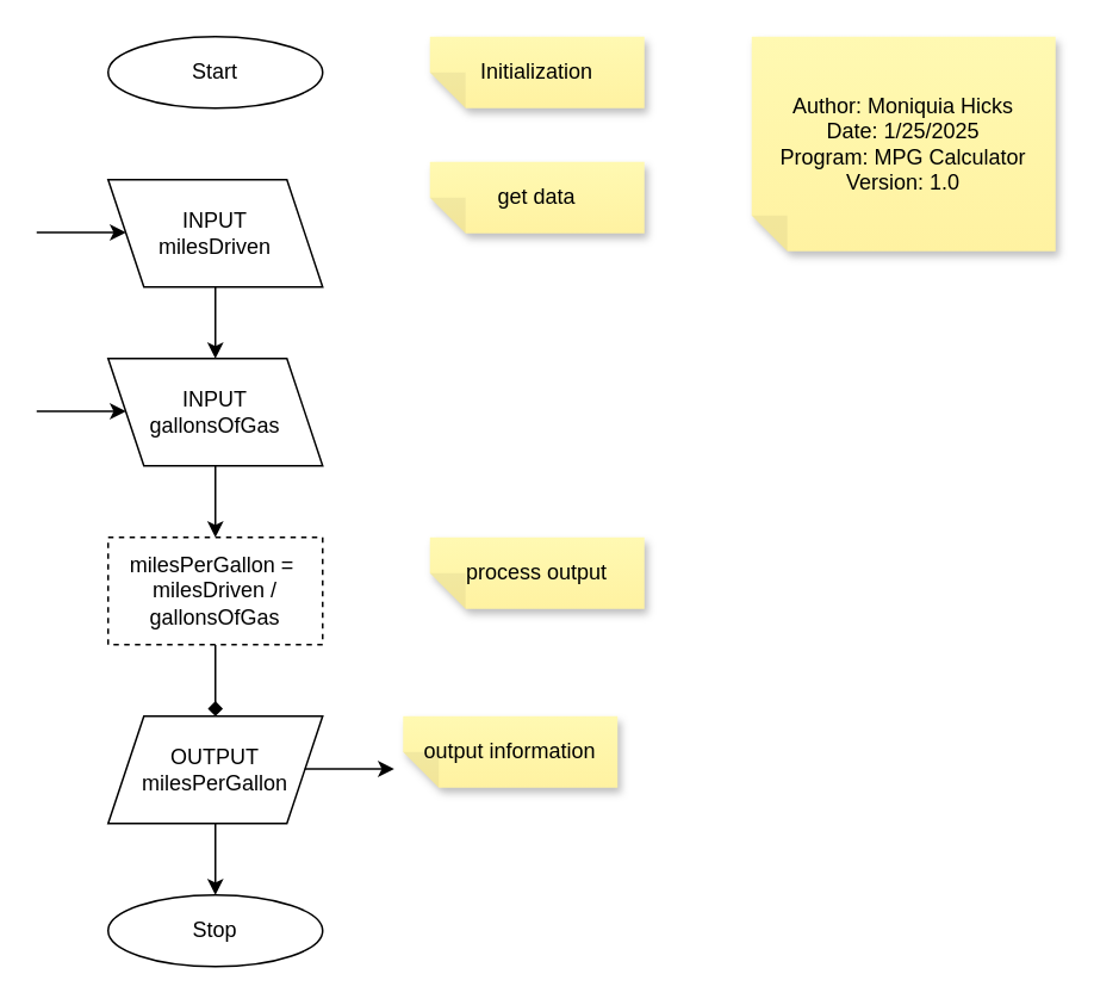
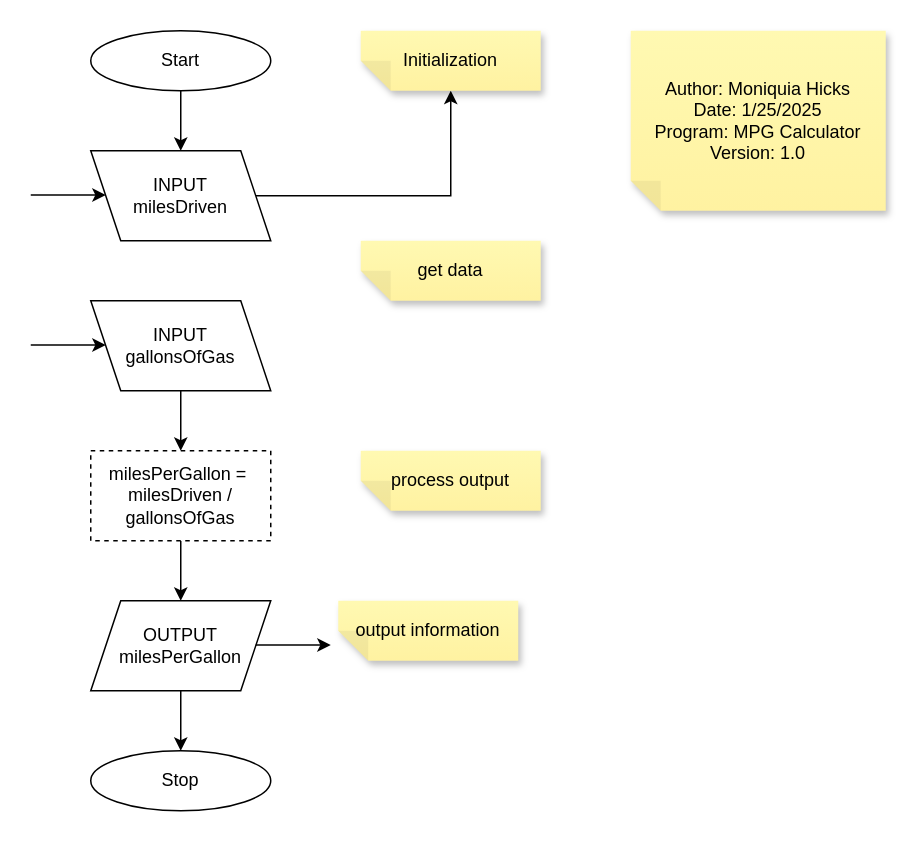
  <mxCell id="0" />
  <mxCell id="1" parent="0" />
+ <mxCell id="2" value="" style="edgeStyle=orthogonalEdgeStyle;rounded=0;orthogonalLoop=1;jettySize=auto;html=1;" parent="1" source="3" target="5" edge="1"><mxGeometry relative="1" as="geometry" /></mxCell>
  <mxCell id="3" value="Start" style="ellipse;whiteSpace=wrap;html=1;" parent="1" vertex="1"><mxGeometry x="60" y="20" width="120" height="40" as="geometry" /></mxCell>
- <mxCell id="4" value="" style="edgeStyle=orthogonalEdgeStyle;rounded=0;orthogonalLoop=1;jettySize=auto;html=1;" parent="1" source="5" target="7" edge="1"><mxGeometry relative="1" as="geometry" /></mxCell>
+ <mxCell id="4" value="" style="edgeStyle=orthogonalEdgeStyle;rounded=0;orthogonalLoop=1;jettySize=auto;html=1;" parent="1" source="5" target="14" edge="1"><mxGeometry relative="1" as="geometry" /></mxCell>
  <mxCell id="5" value="INPUT&lt;div&gt;milesDriven&lt;/div&gt;" style="shape=parallelogram;perimeter=parallelogramPerimeter;whiteSpace=wrap;html=1;fixedSize=1;flipV=1;" parent="1" vertex="1"><mxGeometry x="60" y="100" width="120" height="60" as="geometry" /></mxCell>
  <mxCell id="6" value="" style="edgeStyle=orthogonalEdgeStyle;rounded=0;orthogonalLoop=1;jettySize=auto;html=1;" parent="1" source="7" target="9" edge="1"><mxGeometry relative="1" as="geometry" /></mxCell>
  <mxCell id="7" value="INPUT&lt;div&gt;gallonsOfGas&lt;/div&gt;" style="shape=parallelogram;perimeter=parallelogramPerimeter;whiteSpace=wrap;html=1;fixedSize=1;flipV=1;" parent="1" vertex="1"><mxGeometry x="60" y="200" width="120" height="60" as="geometry" /></mxCell>
- <mxCell id="8" value="" style="edgeStyle=orthogonalEdgeStyle;rounded=0;orthogonalLoop=1;jettySize=auto;html=1;endArrow=diamond;" parent="1" source="9" target="11" edge="1"><mxGeometry relative="1" as="geometry" /></mxCell>
+ <mxCell id="8" value="" style="edgeStyle=orthogonalEdgeStyle;rounded=0;orthogonalLoop=1;jettySize=auto;html=1;" parent="1" source="9" target="11" edge="1"><mxGeometry relative="1" as="geometry" /></mxCell>
  <mxCell id="9" value="milesPerGallon =&amp;nbsp;&lt;div&gt;&lt;span style=&quot;background-color: transparent; color: light-dark(rgb(0, 0, 0), rgb(255, 255, 255));&quot;&gt;milesDriven / gallonsOfGas&lt;/span&gt;&lt;/div&gt;" style="whiteSpace=wrap;html=1;dashed=1;" parent="1" vertex="1"><mxGeometry x="60" y="300" width="120" height="60" as="geometry" /></mxCell>
  <mxCell id="10" value="" style="edgeStyle=orthogonalEdgeStyle;rounded=0;orthogonalLoop=1;jettySize=auto;html=1;" parent="1" source="11" target="12" edge="1"><mxGeometry relative="1" as="geometry" /></mxCell>
  <mxCell id="11" value="OUTPUT&lt;div&gt;milesPerGallon&lt;/div&gt;" style="shape=parallelogram;perimeter=parallelogramPerimeter;whiteSpace=wrap;html=1;fixedSize=1;flipV=0;" parent="1" vertex="1"><mxGeometry x="60" y="400" width="120" height="60" as="geometry" /></mxCell>
  <mxCell id="12" value="Stop" style="ellipse;whiteSpace=wrap;html=1;" parent="1" vertex="1"><mxGeometry x="60" y="500" width="120" height="40" as="geometry" /></mxCell>
  <mxCell id="13" value="Author: Moniquia Hicks&lt;div&gt;Date: 1/25/2025&lt;/div&gt;&lt;div&gt;Program: MPG Calculator&lt;/div&gt;&lt;div&gt;Version: 1.0&lt;/div&gt;" style="shape=note;whiteSpace=wrap;html=1;backgroundOutline=1;fontColor=#000000;darkOpacity=0.05;fillColor=#FFF9B2;strokeColor=none;fillStyle=solid;direction=west;gradientDirection=north;gradientColor=#FFF2A1;shadow=1;size=20;pointerEvents=1;" parent="1" vertex="1"><mxGeometry x="420" y="20" width="170" height="120" as="geometry" /></mxCell>
  <mxCell id="14" value="Initialization" style="shape=note;whiteSpace=wrap;html=1;backgroundOutline=1;fontColor=#000000;darkOpacity=0.05;fillColor=#FFF9B2;strokeColor=none;fillStyle=solid;direction=west;gradientDirection=north;gradientColor=#FFF2A1;shadow=1;size=20;pointerEvents=1;" parent="1" vertex="1"><mxGeometry x="240" y="20" width="120" height="40" as="geometry" /></mxCell>
- <mxCell id="15" value="get data" style="shape=note;whiteSpace=wrap;html=1;backgroundOutline=1;fontColor=#000000;darkOpacity=0.05;fillColor=#FFF9B2;strokeColor=none;fillStyle=solid;direction=west;gradientDirection=north;gradientColor=#FFF2A1;shadow=1;size=20;pointerEvents=1;" parent="1" vertex="1"><mxGeometry x="240" y="90" width="120" height="40" as="geometry" /></mxCell>
+ <mxCell id="15" value="get data" style="shape=note;whiteSpace=wrap;html=1;backgroundOutline=1;fontColor=#000000;darkOpacity=0.05;fillColor=#FFF9B2;strokeColor=none;fillStyle=solid;direction=west;gradientDirection=north;gradientColor=#FFF2A1;shadow=1;size=20;pointerEvents=1;" parent="1" vertex="1"><mxGeometry x="240" y="160" width="120" height="40" as="geometry" /></mxCell>
  <mxCell id="16" value="process output" style="shape=note;whiteSpace=wrap;html=1;backgroundOutline=1;fontColor=#000000;darkOpacity=0.05;fillColor=#FFF9B2;strokeColor=none;fillStyle=solid;direction=west;gradientDirection=north;gradientColor=#FFF2A1;shadow=1;size=20;pointerEvents=1;" parent="1" vertex="1"><mxGeometry x="240" y="300" width="120" height="40" as="geometry" /></mxCell>
  <mxCell id="17" value="output information" style="shape=note;whiteSpace=wrap;html=1;backgroundOutline=1;fontColor=#000000;darkOpacity=0.05;fillColor=#FFF9B2;strokeColor=none;fillStyle=solid;direction=west;gradientDirection=north;gradientColor=#FFF2A1;shadow=1;size=20;pointerEvents=1;" parent="1" vertex="1"><mxGeometry x="225" y="400" width="120" height="40" as="geometry" /></mxCell>
  <mxCell id="18" value="" style="endArrow=classic;html=1;rounded=0;" edge="1" parent="1"><mxGeometry width="50" height="50" relative="1" as="geometry"><mxPoint x="20" y="129.5" as="sourcePoint" /><mxPoint x="70" y="129.5" as="targetPoint" /></mxGeometry></mxCell>
  <mxCell id="19" value="" style="endArrow=classic;html=1;rounded=0;" edge="1" parent="1"><mxGeometry width="50" height="50" relative="1" as="geometry"><mxPoint x="20" y="229.5" as="sourcePoint" /><mxPoint x="70" y="229.5" as="targetPoint" /></mxGeometry></mxCell>
  <mxCell id="20" value="" style="endArrow=classic;html=1;rounded=0;" edge="1" parent="1"><mxGeometry width="50" height="50" relative="1" as="geometry"><mxPoint x="170" y="429.5" as="sourcePoint" /><mxPoint x="220" y="429.5" as="targetPoint" /></mxGeometry></mxCell>
